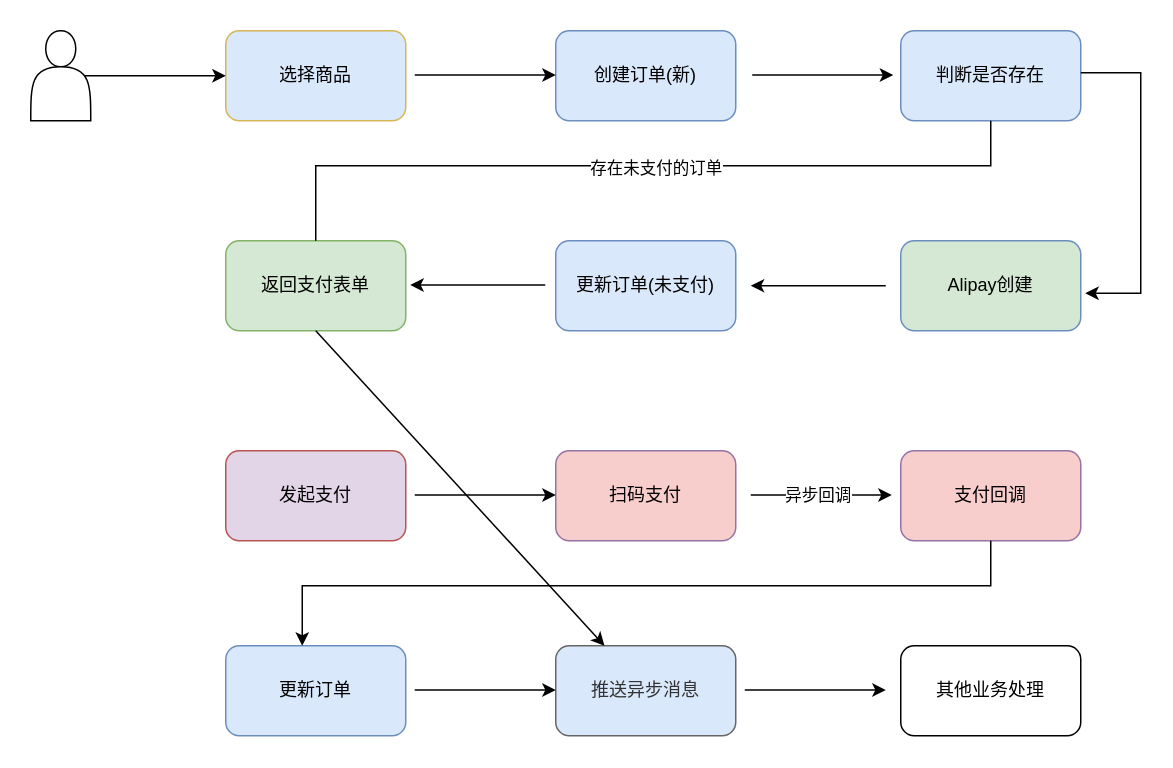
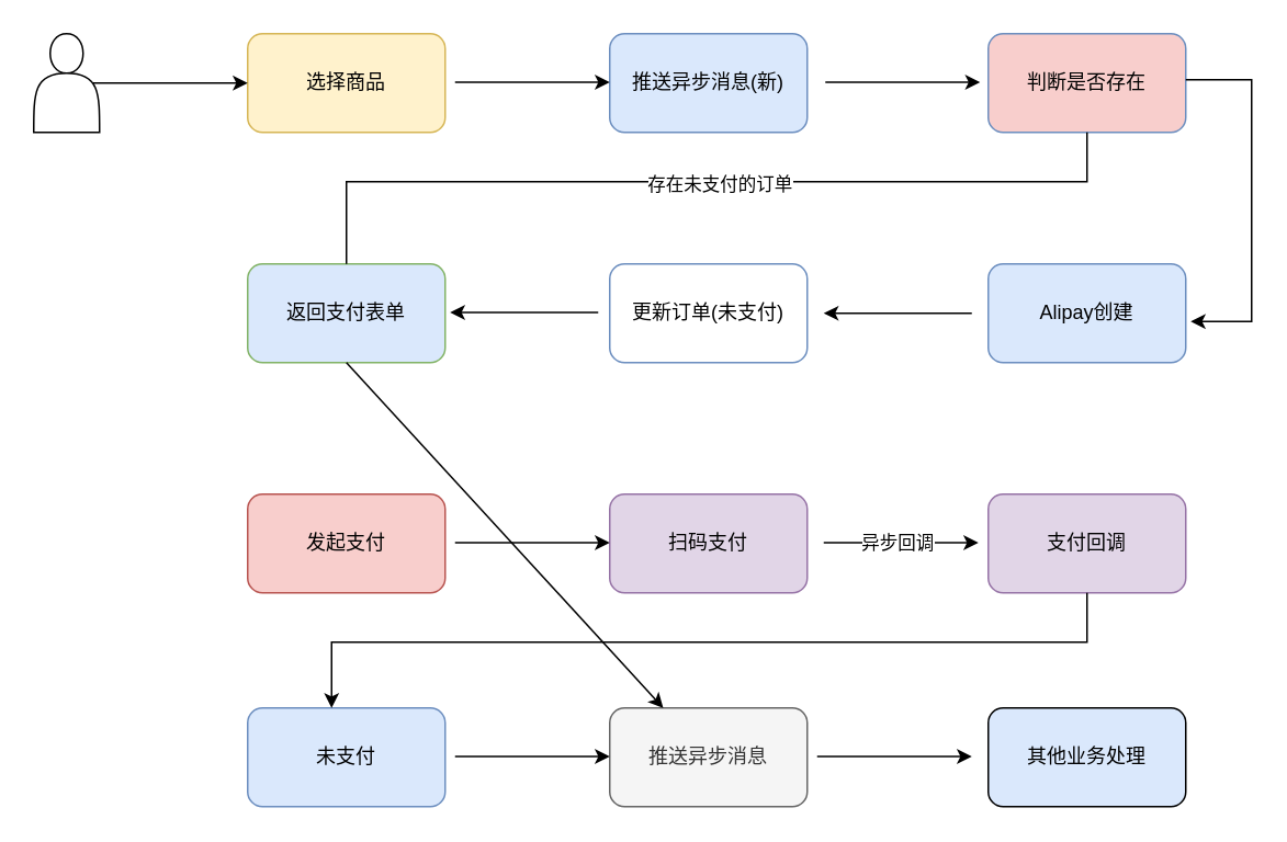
  <mxCell id="0" />
  <mxCell id="1" parent="0" />
  <mxCell id="2" value="" style="shape=actor;whiteSpace=wrap;html=1;" vertex="1" parent="1"><mxGeometry x="20" y="20" width="40" height="60" as="geometry" /></mxCell>
- <mxCell id="3" value="选择商品" style="rounded=1;whiteSpace=wrap;html=1;fillColor=#dae8fc;strokeColor=#d6b656;" vertex="1" parent="1"><mxGeometry x="150" y="20" width="120" height="60" as="geometry" /></mxCell>
- <mxCell id="4" value="创建订单(新)" style="rounded=1;whiteSpace=wrap;html=1;fillColor=#dae8fc;strokeColor=#6c8ebf;" vertex="1" parent="1"><mxGeometry x="370" y="20" width="120" height="60" as="geometry" /></mxCell>
- <mxCell id="5" value="判断是否存在" style="rounded=1;whiteSpace=wrap;html=1;fillColor=#dae8fc;strokeColor=#6c8ebf;" vertex="1" parent="1"><mxGeometry x="600" y="20" width="120" height="60" as="geometry" /></mxCell>
- <mxCell id="6" value="返回支付表单" style="rounded=1;whiteSpace=wrap;html=1;fillColor=#d5e8d4;strokeColor=#82b366;" vertex="1" parent="1"><mxGeometry x="150" y="160" width="120" height="60" as="geometry" /></mxCell>
- <mxCell id="7" value="更新订单(未支付)" style="rounded=1;whiteSpace=wrap;html=1;fillColor=#dae8fc;strokeColor=#6c8ebf;" vertex="1" parent="1"><mxGeometry x="370" y="160" width="120" height="60" as="geometry" /></mxCell>
- <mxCell id="8" value="Alipay创建" style="rounded=1;whiteSpace=wrap;html=1;fillColor=#d5e8d4;strokeColor=#6c8ebf;" vertex="1" parent="1"><mxGeometry x="600" y="160" width="120" height="60" as="geometry" /></mxCell>
- <mxCell id="9" value="发起支付" style="rounded=1;whiteSpace=wrap;html=1;fillColor=#e1d5e7;strokeColor=#b85450;" vertex="1" parent="1"><mxGeometry x="150" y="300" width="120" height="60" as="geometry" /></mxCell>
- <mxCell id="10" value="扫码支付" style="rounded=1;whiteSpace=wrap;html=1;fillColor=#f8cecc;strokeColor=#9673a6;" vertex="1" parent="1"><mxGeometry x="370" y="300" width="120" height="60" as="geometry" /></mxCell>
- <mxCell id="11" value="支付回调" style="rounded=1;whiteSpace=wrap;html=1;fillColor=#f8cecc;strokeColor=#9673a6;" vertex="1" parent="1"><mxGeometry x="600" y="300" width="120" height="60" as="geometry" /></mxCell>
- <mxCell id="12" value="更新订单" style="rounded=1;whiteSpace=wrap;html=1;fillColor=#dae8fc;strokeColor=#6c8ebf;" vertex="1" parent="1"><mxGeometry x="150" y="430" width="120" height="60" as="geometry" /></mxCell>
- <mxCell id="13" value="推送异步消息" style="rounded=1;whiteSpace=wrap;html=1;fillColor=#dae8fc;strokeColor=#666666;fontColor=#333333;" vertex="1" parent="1"><mxGeometry x="370" y="430" width="120" height="60" as="geometry" /></mxCell>
- <mxCell id="14" value="其他业务处理" style="rounded=1;whiteSpace=wrap;html=1;" vertex="1" parent="1"><mxGeometry x="600" y="430" width="120" height="60" as="geometry" /></mxCell>
+ <mxCell id="3" value="选择商品" style="rounded=1;whiteSpace=wrap;html=1;fillColor=#fff2cc;strokeColor=#d6b656;" vertex="1" parent="1"><mxGeometry x="150" y="20" width="120" height="60" as="geometry" /></mxCell>
+ <mxCell id="4" value="推送异步消息(新)" style="rounded=1;whiteSpace=wrap;html=1;fillColor=#dae8fc;strokeColor=#6c8ebf;" vertex="1" parent="1"><mxGeometry x="370" y="20" width="120" height="60" as="geometry" /></mxCell>
+ <mxCell id="5" value="判断是否存在" style="rounded=1;whiteSpace=wrap;html=1;fillColor=#f8cecc;strokeColor=#6c8ebf;" vertex="1" parent="1"><mxGeometry x="600" y="20" width="120" height="60" as="geometry" /></mxCell>
+ <mxCell id="6" value="返回支付表单" style="rounded=1;whiteSpace=wrap;html=1;fillColor=#dae8fc;strokeColor=#82b366;" vertex="1" parent="1"><mxGeometry x="150" y="160" width="120" height="60" as="geometry" /></mxCell>
+ <mxCell id="7" value="更新订单(未支付)" style="rounded=1;whiteSpace=wrap;html=1;fillColor=#ffffff;strokeColor=#6c8ebf;" vertex="1" parent="1"><mxGeometry x="370" y="160" width="120" height="60" as="geometry" /></mxCell>
+ <mxCell id="8" value="Alipay创建" style="rounded=1;whiteSpace=wrap;html=1;fillColor=#dae8fc;strokeColor=#6c8ebf;" vertex="1" parent="1"><mxGeometry x="600" y="160" width="120" height="60" as="geometry" /></mxCell>
+ <mxCell id="9" value="发起支付" style="rounded=1;whiteSpace=wrap;html=1;fillColor=#f8cecc;strokeColor=#b85450;" vertex="1" parent="1"><mxGeometry x="150" y="300" width="120" height="60" as="geometry" /></mxCell>
+ <mxCell id="10" value="扫码支付" style="rounded=1;whiteSpace=wrap;html=1;fillColor=#e1d5e7;strokeColor=#9673a6;" vertex="1" parent="1"><mxGeometry x="370" y="300" width="120" height="60" as="geometry" /></mxCell>
+ <mxCell id="11" value="支付回调" style="rounded=1;whiteSpace=wrap;html=1;fillColor=#e1d5e7;strokeColor=#9673a6;" vertex="1" parent="1"><mxGeometry x="600" y="300" width="120" height="60" as="geometry" /></mxCell>
+ <mxCell id="12" value="未支付" style="rounded=1;whiteSpace=wrap;html=1;fillColor=#dae8fc;strokeColor=#6c8ebf;" vertex="1" parent="1"><mxGeometry x="150" y="430" width="120" height="60" as="geometry" /></mxCell>
+ <mxCell id="13" value="推送异步消息" style="rounded=1;whiteSpace=wrap;html=1;fillColor=#f5f5f5;strokeColor=#666666;fontColor=#333333;" vertex="1" parent="1"><mxGeometry x="370" y="430" width="120" height="60" as="geometry" /></mxCell>
+ <mxCell id="14" value="其他业务处理" style="rounded=1;whiteSpace=wrap;html=1;fillColor=#dae8fc;" vertex="1" parent="1"><mxGeometry x="600" y="430" width="120" height="60" as="geometry" /></mxCell>
  <mxCell id="15" value="" style="endArrow=classic;html=1;rounded=0;exitX=0.9;exitY=0.5;exitDx=0;exitDy=0;exitPerimeter=0;entryX=0;entryY=0.5;entryDx=0;entryDy=0;strokeWidth=1;" edge="1" parent="1" source="2" target="3"><mxGeometry width="50" height="50" relative="1" as="geometry"><mxPoint x="90" y="90" as="sourcePoint" /><mxPoint x="140" y="40" as="targetPoint" /></mxGeometry></mxCell>
  <mxCell id="16" value="" style="endArrow=classic;html=1;rounded=0;exitX=0.9;exitY=0.5;exitDx=0;exitDy=0;exitPerimeter=0;entryX=0;entryY=0.5;entryDx=0;entryDy=0;strokeWidth=1;" edge="1" parent="1"><mxGeometry width="50" height="50" relative="1" as="geometry"><mxPoint x="276" y="49.5" as="sourcePoint" /><mxPoint x="370" y="49.5" as="targetPoint" /></mxGeometry></mxCell>
  <mxCell id="17" value="" style="endArrow=classic;html=1;rounded=0;exitX=0.9;exitY=0.5;exitDx=0;exitDy=0;exitPerimeter=0;entryX=0;entryY=0.5;entryDx=0;entryDy=0;strokeWidth=1;" edge="1" parent="1"><mxGeometry width="50" height="50" relative="1" as="geometry"><mxPoint x="276" y="329.5" as="sourcePoint" /><mxPoint x="370" y="329.5" as="targetPoint" /></mxGeometry></mxCell>
  <mxCell id="18" value="" style="endArrow=classic;html=1;rounded=0;exitX=0.9;exitY=0.5;exitDx=0;exitDy=0;exitPerimeter=0;entryX=0;entryY=0.5;entryDx=0;entryDy=0;strokeWidth=1;" edge="1" parent="1"><mxGeometry width="50" height="50" relative="1" as="geometry"><mxPoint x="276" y="459.5" as="sourcePoint" /><mxPoint x="370" y="459.5" as="targetPoint" /></mxGeometry></mxCell>
  <mxCell id="19" value="" style="endArrow=classic;html=1;rounded=0;exitX=0.9;exitY=0.5;exitDx=0;exitDy=0;exitPerimeter=0;entryX=0;entryY=0.5;entryDx=0;entryDy=0;strokeWidth=1;" edge="1" parent="1"><mxGeometry width="50" height="50" relative="1" as="geometry"><mxPoint x="496" y="459.5" as="sourcePoint" /><mxPoint x="590" y="459.5" as="targetPoint" /></mxGeometry></mxCell>
  <mxCell id="20" value="" style="endArrow=classic;html=1;rounded=0;exitX=0.9;exitY=0.5;exitDx=0;exitDy=0;exitPerimeter=0;entryX=0;entryY=0.5;entryDx=0;entryDy=0;strokeWidth=1;" edge="1" parent="1"><mxGeometry width="50" height="50" relative="1" as="geometry"><mxPoint x="500" y="329.5" as="sourcePoint" /><mxPoint x="594" y="329.5" as="targetPoint" /></mxGeometry></mxCell>
  <mxCell id="21" value="异步回调" style="edgeLabel;html=1;align=center;verticalAlign=middle;resizable=0;points=[];" vertex="1" connectable="0" parent="20"><mxGeometry x="-0.064" y="1" relative="1" as="geometry"><mxPoint y="1" as="offset" /></mxGeometry></mxCell>
  <mxCell id="22" value="" style="endArrow=classic;html=1;rounded=0;exitX=0.9;exitY=0.5;exitDx=0;exitDy=0;exitPerimeter=0;entryX=0;entryY=0.5;entryDx=0;entryDy=0;strokeWidth=1;" edge="1" parent="1"><mxGeometry width="50" height="50" relative="1" as="geometry"><mxPoint x="501" y="49.5" as="sourcePoint" /><mxPoint x="595" y="49.5" as="targetPoint" /></mxGeometry></mxCell>
  <mxCell id="23" value="" style="endArrow=classic;html=1;rounded=0;strokeWidth=1;" edge="1" parent="1"><mxGeometry width="50" height="50" relative="1" as="geometry"><mxPoint x="590" y="190" as="sourcePoint" /><mxPoint x="500" y="190" as="targetPoint" /></mxGeometry></mxCell>
  <mxCell id="24" value="" style="endArrow=classic;html=1;rounded=0;strokeWidth=1;" edge="1" parent="1"><mxGeometry width="50" height="50" relative="1" as="geometry"><mxPoint x="363" y="189.5" as="sourcePoint" /><mxPoint x="273" y="189.5" as="targetPoint" /></mxGeometry></mxCell>
  <mxCell id="25" value="" style="endArrow=classic;html=1;rounded=0;strokeWidth=1;exitX=0.5;exitY=1;exitDx=0;exitDy=0;" edge="1" parent="1" source="6" target="13"><mxGeometry width="50" height="50" relative="1" as="geometry"><mxPoint x="330" y="260" as="sourcePoint" /><mxPoint x="240" y="260" as="targetPoint" /></mxGeometry></mxCell>
  <mxCell id="26" value="" style="endArrow=classic;html=1;rounded=0;strokeWidth=1;exitX=1;exitY=0.5;exitDx=0;exitDy=0;entryX=1.025;entryY=0.617;entryDx=0;entryDy=0;entryPerimeter=0;" edge="1" parent="1"><mxGeometry width="50" height="50" relative="1" as="geometry"><mxPoint x="720" y="48" as="sourcePoint" /><mxPoint x="723" y="195.02" as="targetPoint" /><Array as="points"><mxPoint x="760" y="48" /><mxPoint x="760" y="195" /></Array></mxGeometry></mxCell>
  <mxCell id="27" value="" style="endArrow=none;html=1;rounded=0;strokeWidth=1;exitX=0.5;exitY=1;exitDx=0;exitDy=0;entryX=0.5;entryY=0;entryDx=0;entryDy=0;" edge="1" parent="1" source="5" target="6"><mxGeometry width="50" height="50" relative="1" as="geometry"><mxPoint x="600" y="110" as="sourcePoint" /><mxPoint x="510" y="110" as="targetPoint" /><Array as="points"><mxPoint x="660" y="110" /><mxPoint x="210" y="110" /></Array></mxGeometry></mxCell>
  <mxCell id="28" value="存在未支付的订单" style="edgeLabel;html=1;align=center;verticalAlign=middle;resizable=0;points=[];" vertex="1" connectable="0" parent="27"><mxGeometry x="-0.042" y="1" relative="1" as="geometry"><mxPoint as="offset" /></mxGeometry></mxCell>
  <mxCell id="29" value="" style="endArrow=classic;html=1;rounded=0;strokeWidth=1;exitX=0.5;exitY=1;exitDx=0;exitDy=0;entryX=0.425;entryY=0;entryDx=0;entryDy=0;entryPerimeter=0;" edge="1" parent="1" source="11" target="12"><mxGeometry width="50" height="50" relative="1" as="geometry"><mxPoint x="720" y="390" as="sourcePoint" /><mxPoint x="630" y="390" as="targetPoint" /><Array as="points"><mxPoint x="660" y="390" /><mxPoint x="201" y="390" /></Array></mxGeometry></mxCell>
